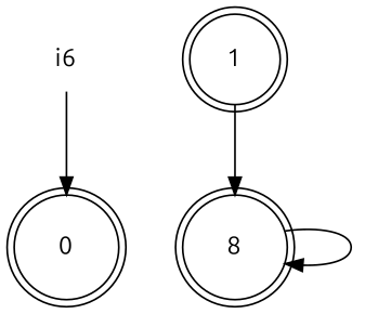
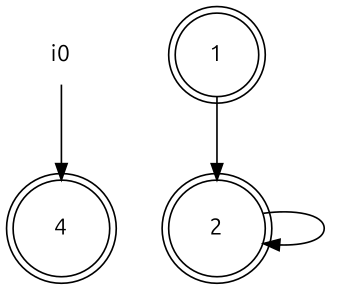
  digraph {
    fontname=Ubuntu
    nodesep=0.5
    rankdir=TB
    ranksep=0.5
    splines=true
    node [fixedsize=true fontname=Ubuntu shape=doublecircle]
    edge [fontname=Ubuntu labelfloat=false]
-   0 [width=0.6]
+   0 [width=0.6 label=4]
    1 [width=0.6]
-   2 [width=0.6 label=8]
-   i0 [shape=none width=0.6 label=i6]
+   2 [width=0.6]
+   i0 [shape=none width=0.6]
    1 -> 2 [label=" " texlbl="$\left[\begin{array}{c}0\\0\end{array}\right]$"]
    2 -> 2 [label=" " texlbl="$\left[\begin{array}{c}0\\0\end{array}\right],\,\left[\begin{array}{c}0\\1\end{array}\right],\,\left[\begin{array}{c}1\\0\end{array}\right],\,\left[\begin{array}{c}1\\1\end{array}\right]$"]
    i0 -> 0
  }
